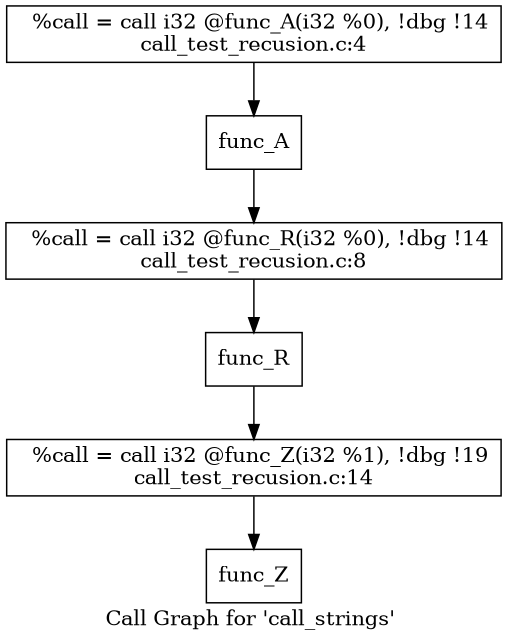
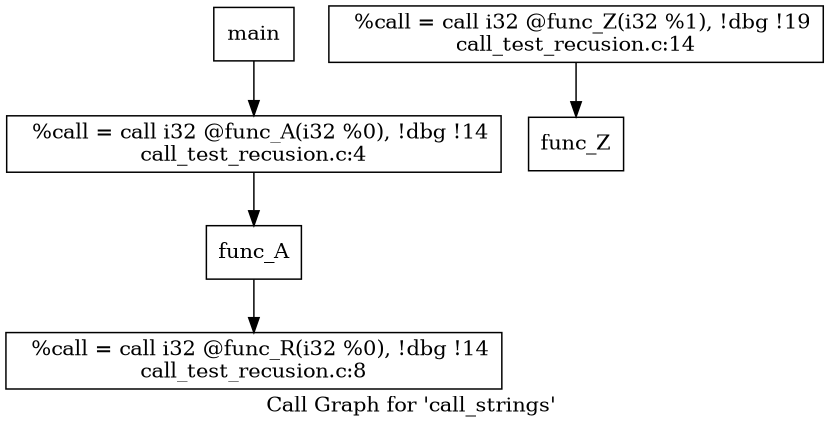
  digraph {
    label="Call Graph for 'call_strings' "
    node [shape=box style=solid]
+   n1 [label=main]
    n2 [label="  %call = call i32 @func_A(i32 %0), !dbg !14\ncall_test_recusion.c:4"]
    n3 [label=func_A]
    n4 [label="  %call = call i32 @func_R(i32 %0), !dbg !14\ncall_test_recusion.c:8"]
-   n5 [label=func_R]
    n6 [label="  %call = call i32 @func_Z(i32 %1), !dbg !19\ncall_test_recusion.c:14"]
    n7 [label=func_Z]
+   n1 -> n2
    n2 -> n3
    n3 -> n4
-   n4 -> n5
-   n5 -> n6
    n6 -> n7
  }
